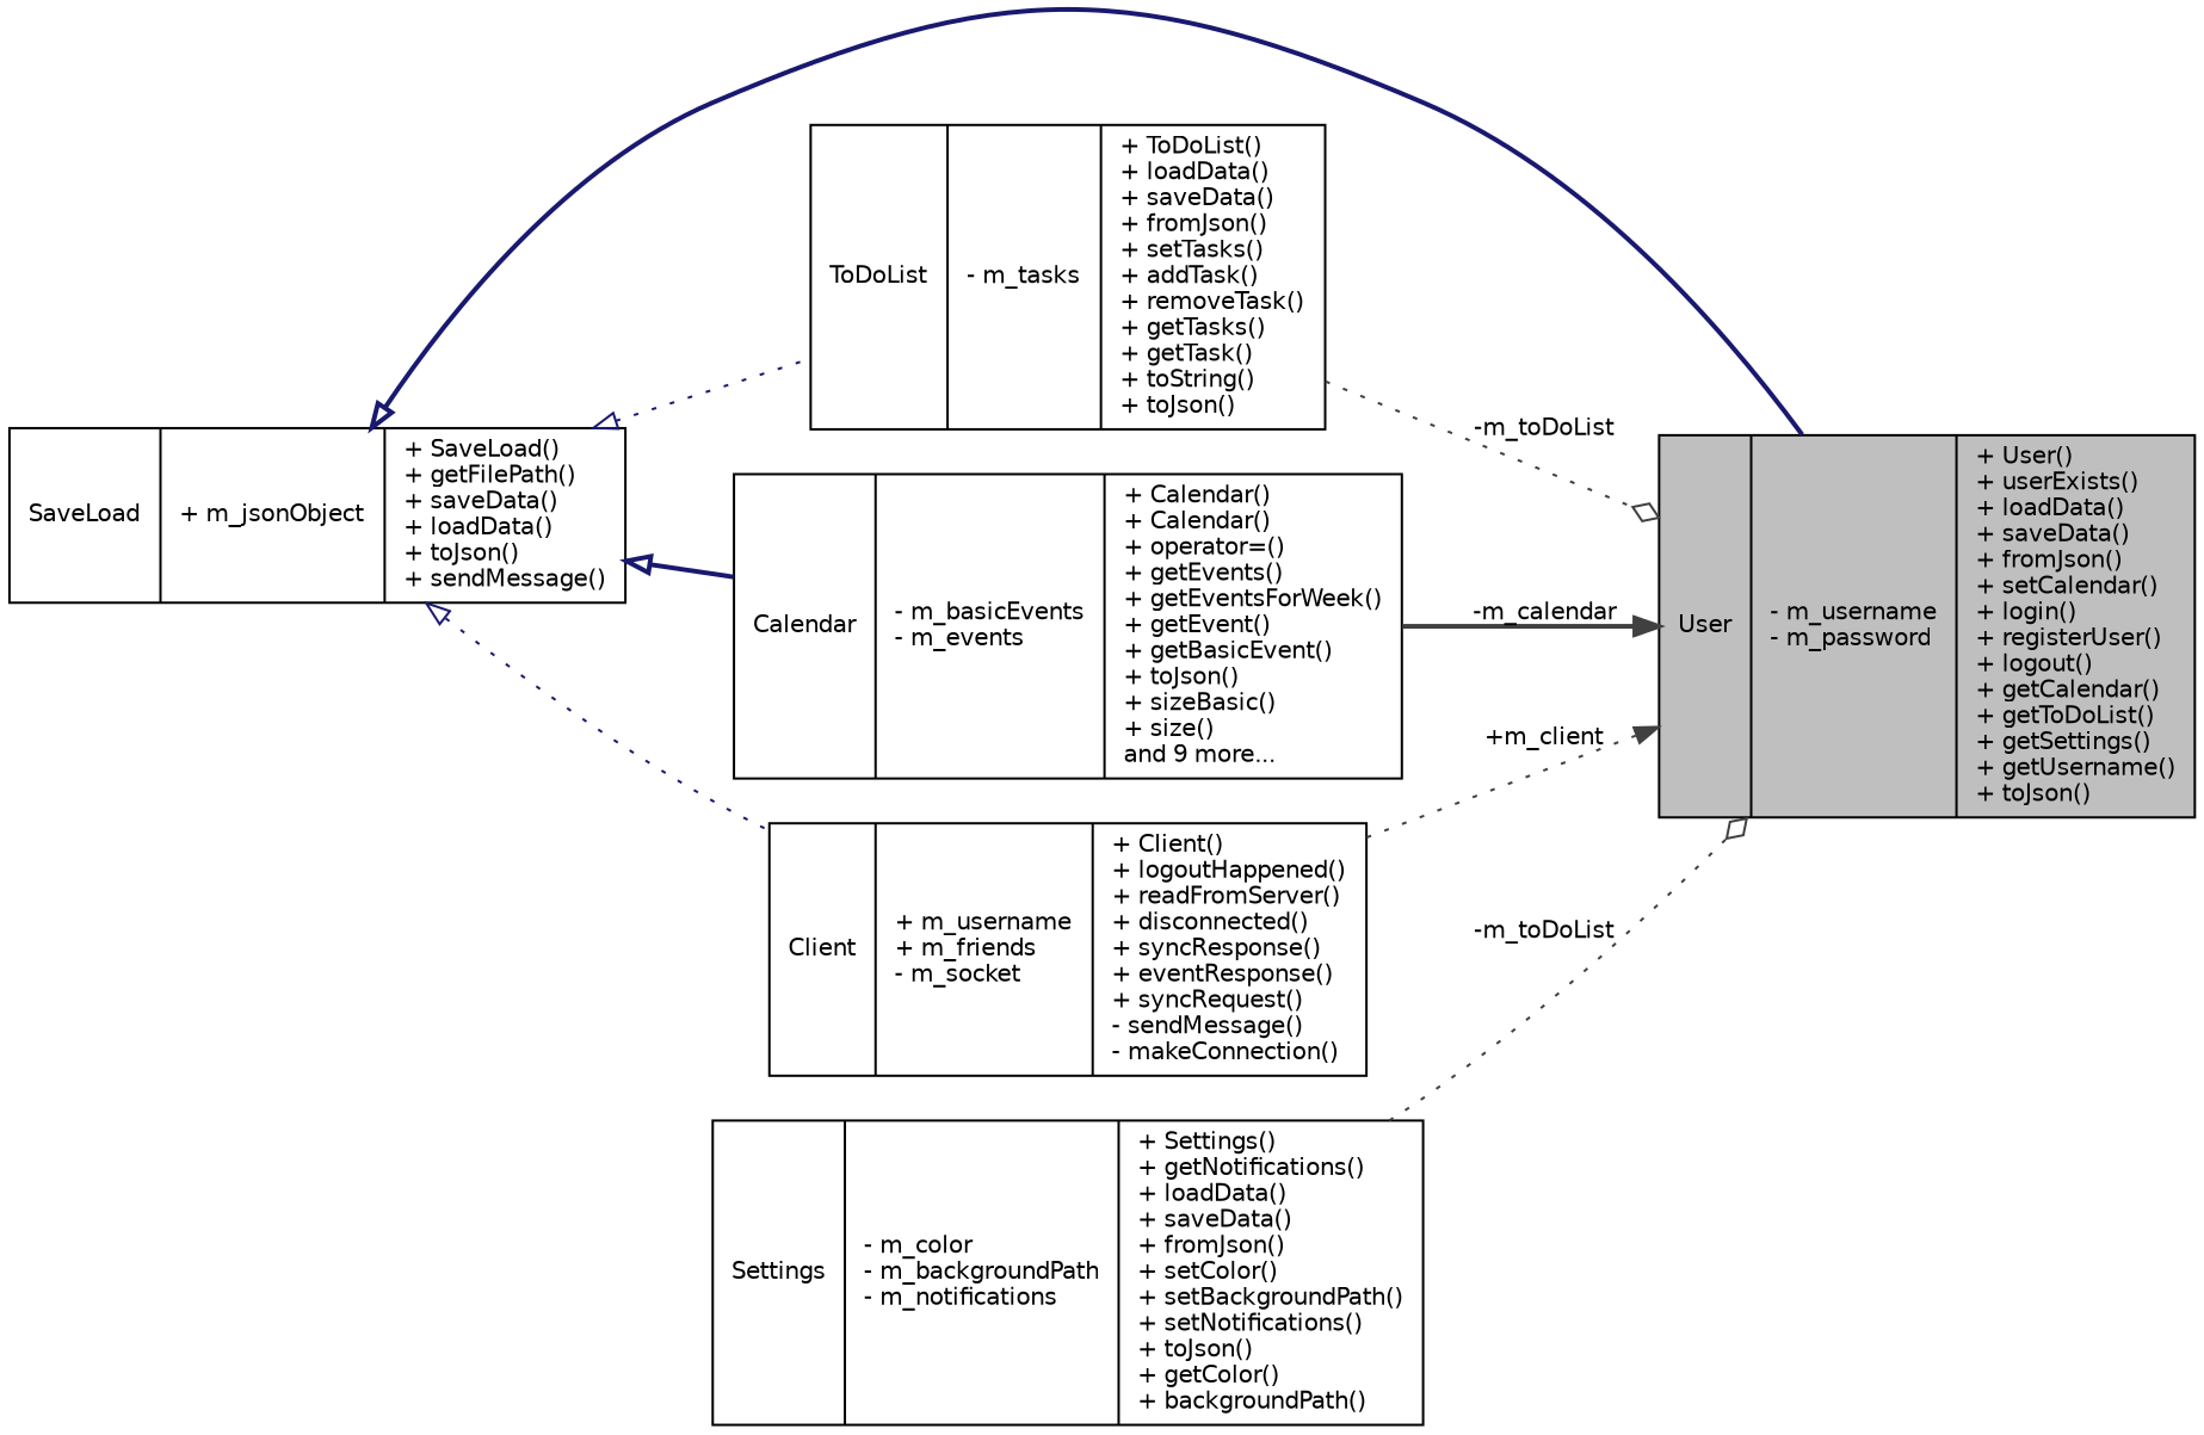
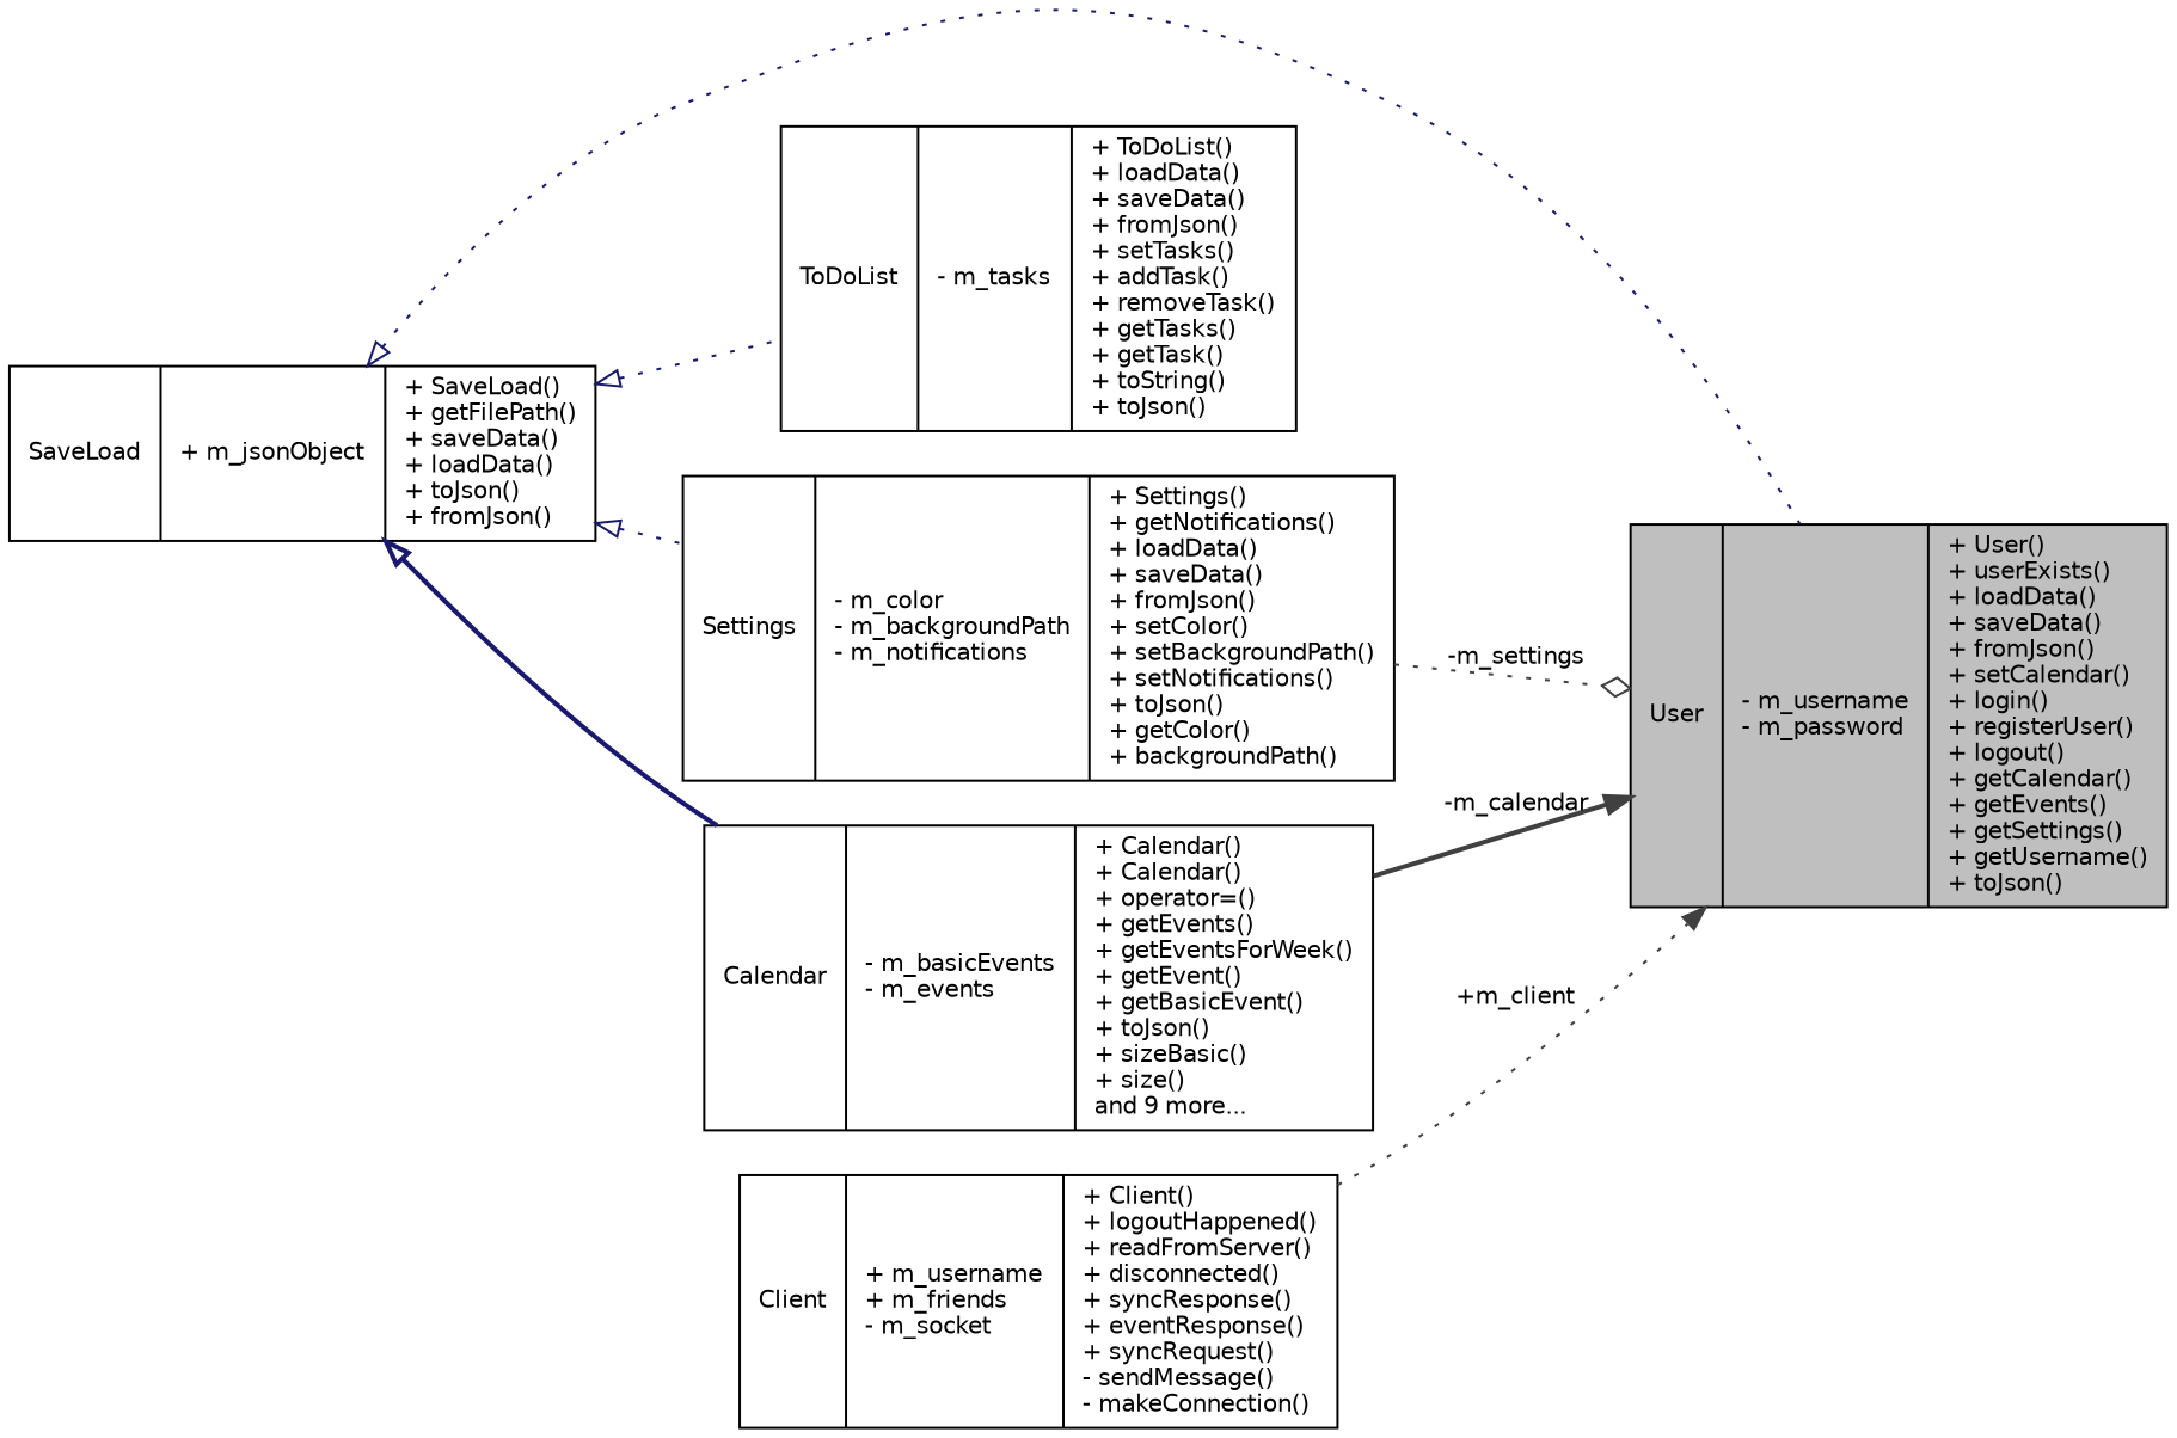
  digraph {
    rankdir=LR
    node [color=black fillcolor=white fontname=Helvetica fontsize=10 shape=record style=filled]
    edge [color=midnightblue fontname=Helvetica fontsize=10 labelfontname=Helvetica labelfontsize=10 style=dotted]
-   n1 [fillcolor=grey75 fontcolor=black height=0.2 label="{User\n|- m_username\l- m_password\l|+ User()\l+ userExists()\l+ loadData()\l+ saveData()\l+ fromJson()\l+ setCalendar()\l+ login()\l+ registerUser()\l+ logout()\l+ getCalendar()\l+ getToDoList()\l+ getSettings()\l+ getUsername()\l+ toJson()\l}" width=0.4]
-   n2 [height=0.2 label="{SaveLoad\n|+ m_jsonObject\l|+ SaveLoad()\l+ getFilePath()\l+ saveData()\l+ loadData()\l+ toJson()\l+ sendMessage()\l}" width=0.4]
+   n1 [fillcolor=grey75 fontcolor=black height=0.2 label="{User\n|- m_username\l- m_password\l|+ User()\l+ userExists()\l+ loadData()\l+ saveData()\l+ fromJson()\l+ setCalendar()\l+ login()\l+ registerUser()\l+ logout()\l+ getCalendar()\l+ getEvents()\l+ getSettings()\l+ getUsername()\l+ toJson()\l}" width=0.4]
+   n2 [height=0.2 label="{SaveLoad\n|+ m_jsonObject\l|+ SaveLoad()\l+ getFilePath()\l+ saveData()\l+ loadData()\l+ toJson()\l+ fromJson()\l}" width=0.4]
    n3 [height=0.2 label="{ToDoList\n|- m_tasks\l|+ ToDoList()\l+ loadData()\l+ saveData()\l+ fromJson()\l+ setTasks()\l+ addTask()\l+ removeTask()\l+ getTasks()\l+ getTask()\l+ toString()\l+ toJson()\l}" width=0.4]
    n4 [height=0.2 label="{Settings\n|- m_color\l- m_backgroundPath\l- m_notifications\l|+ Settings()\l+ getNotifications()\l+ loadData()\l+ saveData()\l+ fromJson()\l+ setColor()\l+ setBackgroundPath()\l+ setNotifications()\l+ toJson()\l+ getColor()\l+ backgroundPath()\l}" width=0.4]
    n5 [height=0.2 label="{Calendar\n|- m_basicEvents\l- m_events\l|+ Calendar()\l+ Calendar()\l+ operator=()\l+ getEvents()\l+ getEventsForWeek()\l+ getEvent()\l+ getBasicEvent()\l+ toJson()\l+ sizeBasic()\l+ size()\land 9 more...\l}" width=0.4]
    n6 [height=0.2 label="{Client\n|+ m_username\l+ m_friends\l- m_socket\l|+ Client()\l+ logoutHappened()\l+ readFromServer()\l+ disconnected()\l+ syncResponse()\l+ eventResponse()\l+ syncRequest()\l- sendMessage()\l- makeConnection()\l}" width=0.4]
-   n2 -> n1 [arrowtail=onormal dir=back style=bold]
+   n2 -> n1 [arrowtail=onormal dir=back]
    n2 -> n3 [arrowtail=onormal dir=back]
-   n2 -> n6 [arrowtail=onormal dir=back]
+   n2 -> n4 [arrowtail=onormal dir=back]
    n2 -> n5 [arrowtail=onormal dir=back style=bold]
-   n3 -> n1 [arrowhead=odiamond color=grey25 label=" -m_toDoList"]
-   n4 -> n1 [arrowhead=odiamond color=grey25 label=" -m_toDoList"]
+   n4 -> n1 [arrowhead=odiamond color=grey25 label=" -m_settings"]
    n5 -> n1 [arrowhead=normal color=grey25 label=" -m_calendar" style=bold]
    n6 -> n1 [arrowhead=normal color=grey25 label=" +m_client"]
  }
